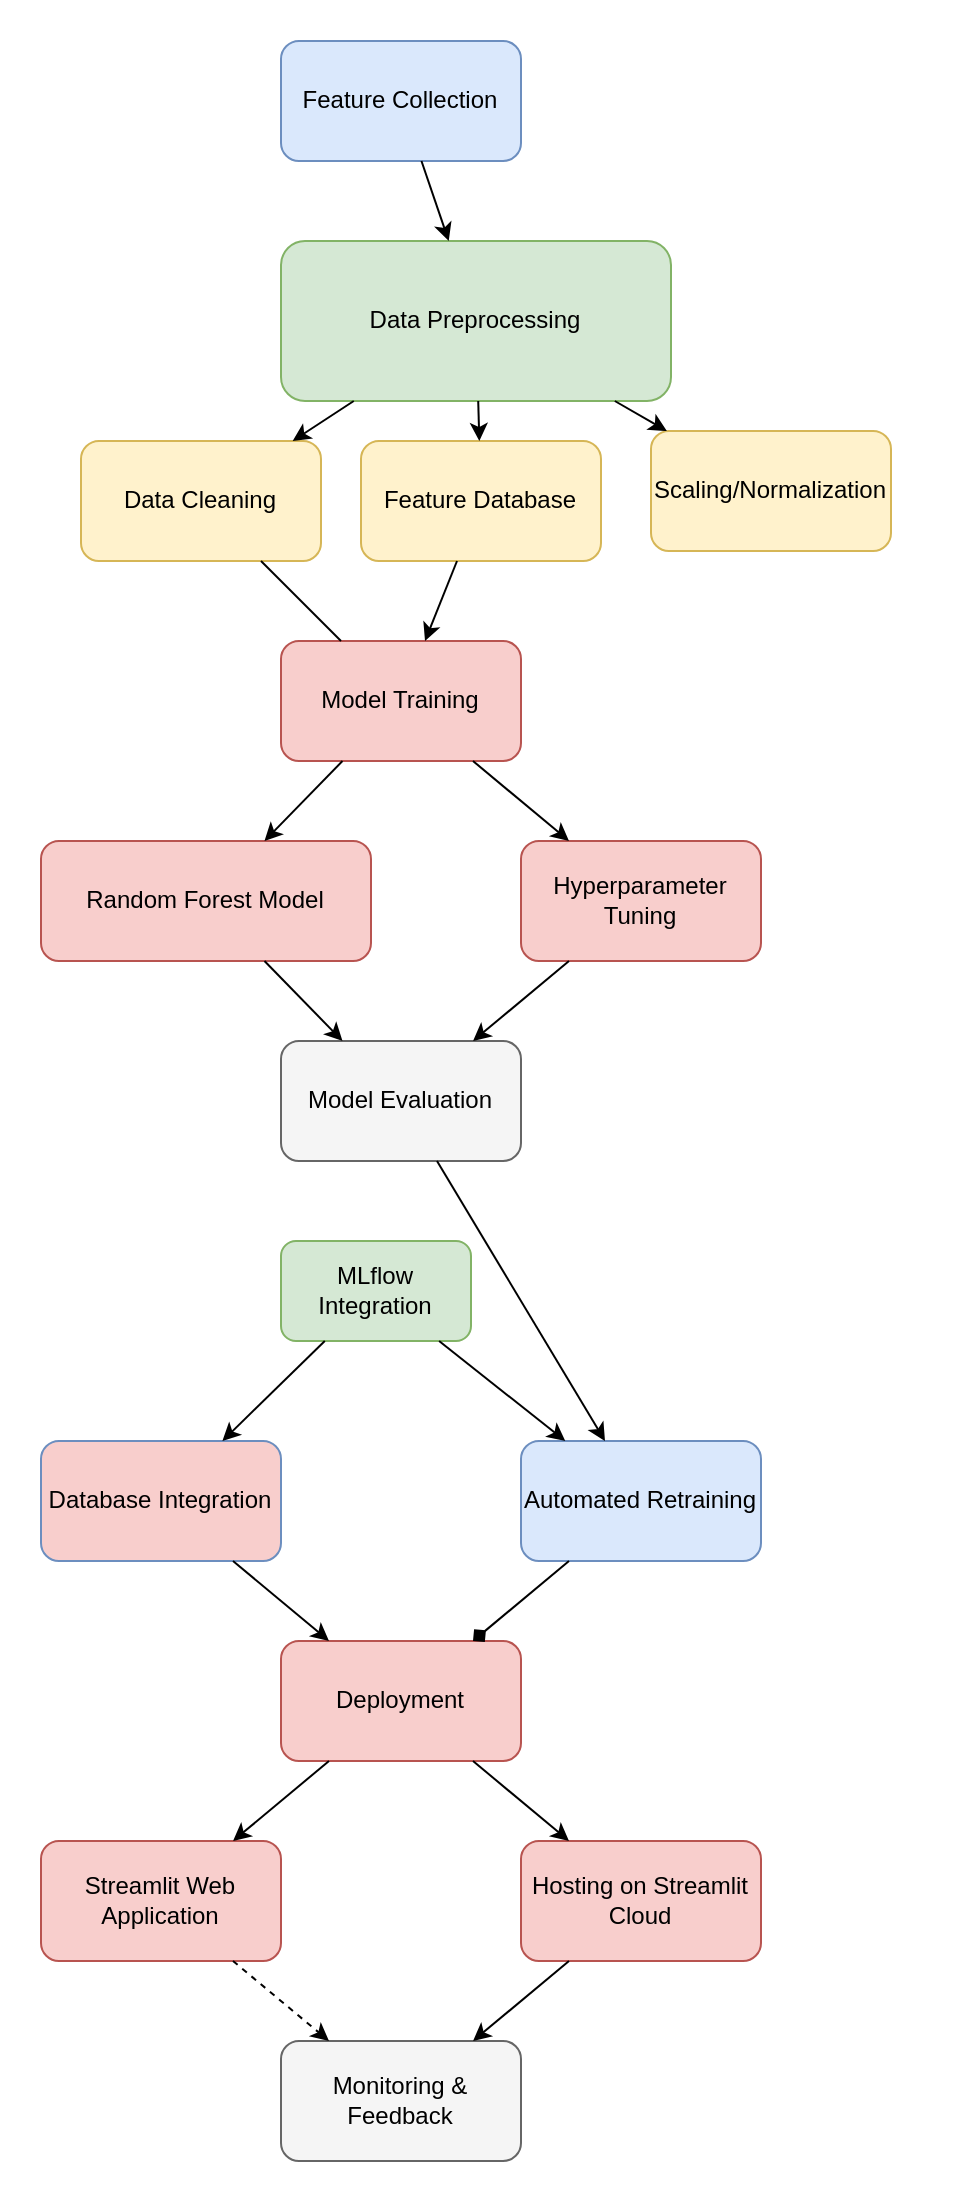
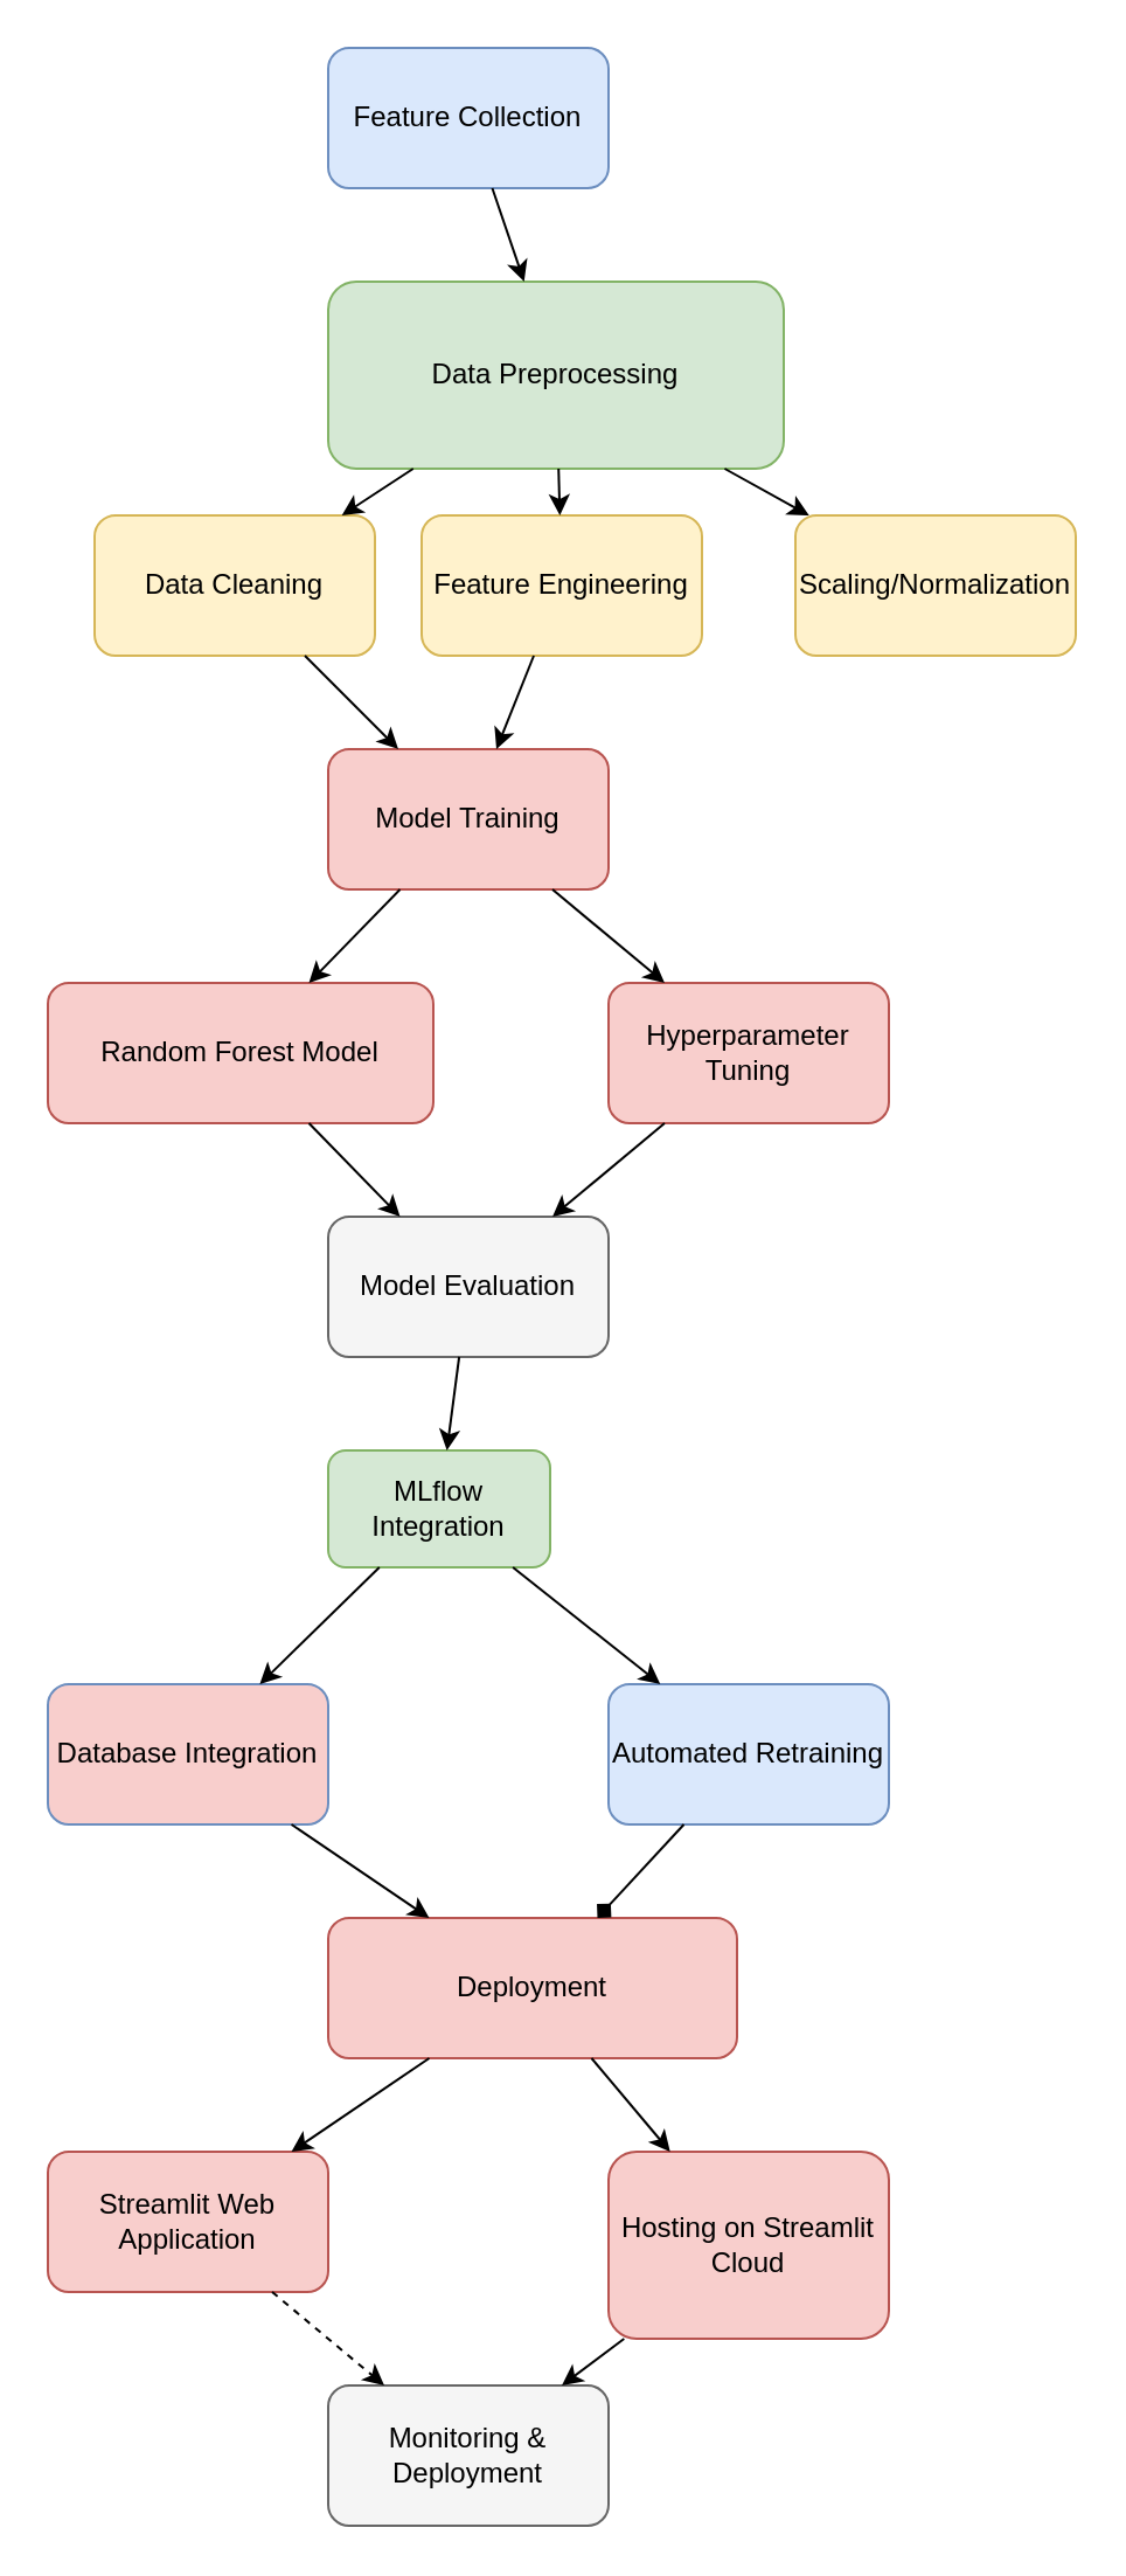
  <mxCell id="0" />
  <mxCell id="1" parent="0" />
  <mxCell id="2" value="Feature Collection" style="rounded=1;whiteSpace=wrap;html=1;fillColor=#dae8fc;strokeColor=#6c8ebf;" vertex="1" parent="1"><mxGeometry x="140" y="20" width="120" height="60" as="geometry" /></mxCell>
  <mxCell id="3" value="Data Preprocessing" style="rounded=1;whiteSpace=wrap;html=1;fillColor=#d5e8d4;strokeColor=#82b366;" vertex="1" parent="1"><mxGeometry x="140" y="120" width="195" height="80" as="geometry" /></mxCell>
  <mxCell id="4" value="Data Cleaning" style="rounded=1;whiteSpace=wrap;html=1;fillColor=#fff2cc;strokeColor=#d6b656;" vertex="1" parent="1"><mxGeometry x="40" y="220" width="120" height="60" as="geometry" /></mxCell>
- <mxCell id="5" value="Feature Database" style="rounded=1;whiteSpace=wrap;html=1;fillColor=#fff2cc;strokeColor=#d6b656;" vertex="1" parent="1"><mxGeometry x="180" y="220" width="120" height="60" as="geometry" /></mxCell>
- <mxCell id="6" value="Scaling/Normalization" style="rounded=1;whiteSpace=wrap;html=1;fillColor=#fff2cc;strokeColor=#d6b656;" vertex="1" parent="1"><mxGeometry x="325" y="215" width="120" height="60" as="geometry" /></mxCell>
+ <mxCell id="5" value="Feature Engineering" style="rounded=1;whiteSpace=wrap;html=1;fillColor=#fff2cc;strokeColor=#d6b656;" vertex="1" parent="1"><mxGeometry x="180" y="220" width="120" height="60" as="geometry" /></mxCell>
+ <mxCell id="6" value="Scaling/Normalization" style="rounded=1;whiteSpace=wrap;html=1;fillColor=#fff2cc;strokeColor=#d6b656;" vertex="1" parent="1"><mxGeometry x="340" y="220" width="120" height="60" as="geometry" /></mxCell>
  <mxCell id="7" value="Model Training" style="rounded=1;whiteSpace=wrap;html=1;fillColor=#f8cecc;strokeColor=#b85450;" vertex="1" parent="1"><mxGeometry x="140" y="320" width="120" height="60" as="geometry" /></mxCell>
  <mxCell id="8" value="Random Forest Model" style="rounded=1;whiteSpace=wrap;html=1;fillColor=#f8cecc;strokeColor=#b85450;" vertex="1" parent="1"><mxGeometry x="20" y="420" width="165" height="60" as="geometry" /></mxCell>
  <mxCell id="9" value="Hyperparameter Tuning" style="rounded=1;whiteSpace=wrap;html=1;fillColor=#f8cecc;strokeColor=#b85450;" vertex="1" parent="1"><mxGeometry x="260" y="420" width="120" height="60" as="geometry" /></mxCell>
  <mxCell id="10" value="Model Evaluation" style="rounded=1;whiteSpace=wrap;html=1;fillColor=#f5f5f5;strokeColor=#666666;" vertex="1" parent="1"><mxGeometry x="140" y="520" width="120" height="60" as="geometry" /></mxCell>
  <mxCell id="11" value="MLflow Integration" style="rounded=1;whiteSpace=wrap;html=1;fillColor=#d5e8d4;strokeColor=#82b366;" vertex="1" parent="1"><mxGeometry x="140" y="620" width="95" height="50" as="geometry" /></mxCell>
  <mxCell id="12" value="Database Integration" style="rounded=1;whiteSpace=wrap;html=1;fillColor=#f8cecc;strokeColor=#6c8ebf;" vertex="1" parent="1"><mxGeometry x="20" y="720" width="120" height="60" as="geometry" /></mxCell>
  <mxCell id="13" value="Automated Retraining" style="rounded=1;whiteSpace=wrap;html=1;fillColor=#dae8fc;strokeColor=#6c8ebf;" vertex="1" parent="1"><mxGeometry x="260" y="720" width="120" height="60" as="geometry" /></mxCell>
- <mxCell id="14" value="Deployment" style="rounded=1;whiteSpace=wrap;html=1;fillColor=#f8cecc;strokeColor=#b85450;" vertex="1" parent="1"><mxGeometry x="140" y="820" width="120" height="60" as="geometry" /></mxCell>
+ <mxCell id="14" value="Deployment" style="rounded=1;whiteSpace=wrap;html=1;fillColor=#f8cecc;strokeColor=#b85450;" vertex="1" parent="1"><mxGeometry x="140" y="820" width="175" height="60" as="geometry" /></mxCell>
  <mxCell id="15" value="Streamlit Web Application" style="rounded=1;whiteSpace=wrap;html=1;fillColor=#f8cecc;strokeColor=#b85450;" vertex="1" parent="1"><mxGeometry x="20" y="920" width="120" height="60" as="geometry" /></mxCell>
- <mxCell id="16" value="Hosting on Streamlit Cloud" style="rounded=1;whiteSpace=wrap;html=1;fillColor=#f8cecc;strokeColor=#b85450;" vertex="1" parent="1"><mxGeometry x="260" y="920" width="120" height="60" as="geometry" /></mxCell>
- <mxCell id="17" value="Monitoring &amp; Feedback" style="rounded=1;whiteSpace=wrap;html=1;fillColor=#f5f5f5;strokeColor=#666666;" vertex="1" parent="1"><mxGeometry x="140" y="1020" width="120" height="60" as="geometry" /></mxCell>
+ <mxCell id="16" value="Hosting on Streamlit Cloud" style="rounded=1;whiteSpace=wrap;html=1;fillColor=#f8cecc;strokeColor=#b85450;" vertex="1" parent="1"><mxGeometry x="260" y="920" width="120" height="80" as="geometry" /></mxCell>
+ <mxCell id="17" value="Monitoring &amp; Deployment" style="rounded=1;whiteSpace=wrap;html=1;fillColor=#f5f5f5;strokeColor=#666666;" vertex="1" parent="1"><mxGeometry x="140" y="1020" width="120" height="60" as="geometry" /></mxCell>
  <mxCell id="18" value="" style="endArrow=classic;html=1;" edge="1" parent="1" source="2" target="3"><mxGeometry width="50" height="50" relative="1" as="geometry"><mxPoint x="200" y="80" as="sourcePoint" /><mxPoint x="200" y="120" as="targetPoint" /></mxGeometry></mxCell>
  <mxCell id="19" value="" style="endArrow=classic;html=1;" edge="1" parent="1" source="3" target="4"><mxGeometry width="50" height="50" relative="1" as="geometry"><mxPoint x="140" y="180" as="sourcePoint" /><mxPoint x="80" y="220" as="targetPoint" /></mxGeometry></mxCell>
  <mxCell id="20" value="" style="endArrow=classic;html=1;" edge="1" parent="1" source="3" target="5"><mxGeometry width="50" height="50" relative="1" as="geometry"><mxPoint x="200" y="180" as="sourcePoint" /><mxPoint x="240" y="220" as="targetPoint" /></mxGeometry></mxCell>
  <mxCell id="21" value="" style="endArrow=classic;html=1;" edge="1" parent="1" source="3" target="6"><mxGeometry width="50" height="50" relative="1" as="geometry"><mxPoint x="260" y="180" as="sourcePoint" /><mxPoint x="400" y="220" as="targetPoint" /></mxGeometry></mxCell>
- <mxCell id="22" value="" style="endArrow=none;html=1;" edge="1" parent="1" source="4" target="7"><mxGeometry width="50" height="50" relative="1" as="geometry"><mxPoint x="80" y="280" as="sourcePoint" /><mxPoint x="140" y="320" as="targetPoint" /></mxGeometry></mxCell>
+ <mxCell id="22" value="" style="endArrow=classic;html=1;" edge="1" parent="1" source="4" target="7"><mxGeometry width="50" height="50" relative="1" as="geometry"><mxPoint x="80" y="280" as="sourcePoint" /><mxPoint x="140" y="320" as="targetPoint" /></mxGeometry></mxCell>
  <mxCell id="23" value="" style="endArrow=classic;html=1;" edge="1" parent="1" source="5" target="7"><mxGeometry width="50" height="50" relative="1" as="geometry"><mxPoint x="240" y="280" as="sourcePoint" /><mxPoint x="200" y="320" as="targetPoint" /></mxGeometry></mxCell>
  <mxCell id="24" value="" style="endArrow=classic;html=1;" edge="1" parent="1" source="7" target="8"><mxGeometry width="50" height="50" relative="1" as="geometry"><mxPoint x="140" y="380" as="sourcePoint" /><mxPoint x="80" y="420" as="targetPoint" /></mxGeometry></mxCell>
  <mxCell id="25" value="" style="endArrow=classic;html=1;" edge="1" parent="1" source="7" target="9"><mxGeometry width="50" height="50" relative="1" as="geometry"><mxPoint x="200" y="380" as="sourcePoint" /><mxPoint x="320" y="420" as="targetPoint" /></mxGeometry></mxCell>
  <mxCell id="26" value="" style="endArrow=classic;html=1;" edge="1" parent="1" source="8" target="10"><mxGeometry width="50" height="50" relative="1" as="geometry"><mxPoint x="80" y="480" as="sourcePoint" /><mxPoint x="140" y="520" as="targetPoint" /></mxGeometry></mxCell>
  <mxCell id="27" value="" style="endArrow=classic;html=1;" edge="1" parent="1" source="9" target="10"><mxGeometry width="50" height="50" relative="1" as="geometry"><mxPoint x="320" y="480" as="sourcePoint" /><mxPoint x="200" y="520" as="targetPoint" /></mxGeometry></mxCell>
- <mxCell id="28" value="" style="endArrow=classic;html=1;" edge="1" parent="1" source="10" target="13"><mxGeometry width="50" height="50" relative="1" as="geometry"><mxPoint x="200" y="580" as="sourcePoint" /><mxPoint x="200" y="620" as="targetPoint" /></mxGeometry></mxCell>
+ <mxCell id="28" value="" style="endArrow=classic;html=1;" edge="1" parent="1" source="10" target="11"><mxGeometry width="50" height="50" relative="1" as="geometry"><mxPoint x="200" y="580" as="sourcePoint" /><mxPoint x="200" y="620" as="targetPoint" /></mxGeometry></mxCell>
  <mxCell id="29" value="" style="endArrow=classic;html=1;" edge="1" parent="1" source="11" target="12"><mxGeometry width="50" height="50" relative="1" as="geometry"><mxPoint x="140" y="680" as="sourcePoint" /><mxPoint x="80" y="720" as="targetPoint" /></mxGeometry></mxCell>
  <mxCell id="30" value="" style="endArrow=classic;html=1;" edge="1" parent="1" source="11" target="13"><mxGeometry width="50" height="50" relative="1" as="geometry"><mxPoint x="200" y="680" as="sourcePoint" /><mxPoint x="320" y="720" as="targetPoint" /></mxGeometry></mxCell>
  <mxCell id="31" value="" style="endArrow=classic;html=1;" edge="1" parent="1" source="12" target="14"><mxGeometry width="50" height="50" relative="1" as="geometry"><mxPoint x="80" y="780" as="sourcePoint" /><mxPoint x="140" y="820" as="targetPoint" /></mxGeometry></mxCell>
  <mxCell id="32" value="" style="endArrow=diamond;html=1;" edge="1" parent="1" source="13" target="14"><mxGeometry width="50" height="50" relative="1" as="geometry"><mxPoint x="320" y="780" as="sourcePoint" /><mxPoint x="200" y="820" as="targetPoint" /></mxGeometry></mxCell>
  <mxCell id="33" value="" style="endArrow=classic;html=1;" edge="1" parent="1" source="14" target="15"><mxGeometry width="50" height="50" relative="1" as="geometry"><mxPoint x="140" y="880" as="sourcePoint" /><mxPoint x="80" y="920" as="targetPoint" /></mxGeometry></mxCell>
  <mxCell id="34" value="" style="endArrow=classic;html=1;" edge="1" parent="1" source="14" target="16"><mxGeometry width="50" height="50" relative="1" as="geometry"><mxPoint x="200" y="880" as="sourcePoint" /><mxPoint x="320" y="920" as="targetPoint" /></mxGeometry></mxCell>
  <mxCell id="35" value="" style="endArrow=classic;html=1;dashed=1;" edge="1" parent="1" source="15" target="17"><mxGeometry width="50" height="50" relative="1" as="geometry"><mxPoint x="80" y="980" as="sourcePoint" /><mxPoint x="140" y="1020" as="targetPoint" /></mxGeometry></mxCell>
  <mxCell id="36" value="" style="endArrow=classic;html=1;" edge="1" parent="1" source="16" target="17"><mxGeometry width="50" height="50" relative="1" as="geometry"><mxPoint x="320" y="980" as="sourcePoint" /><mxPoint x="200" y="1020" as="targetPoint" /></mxGeometry></mxCell>
